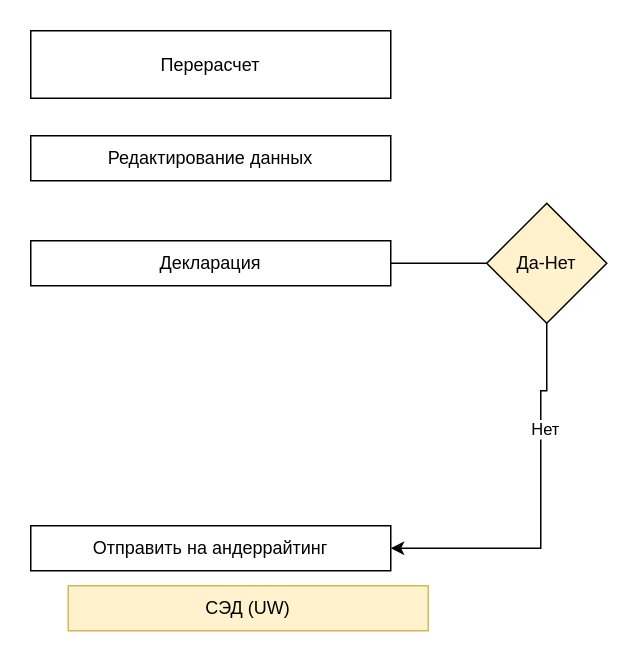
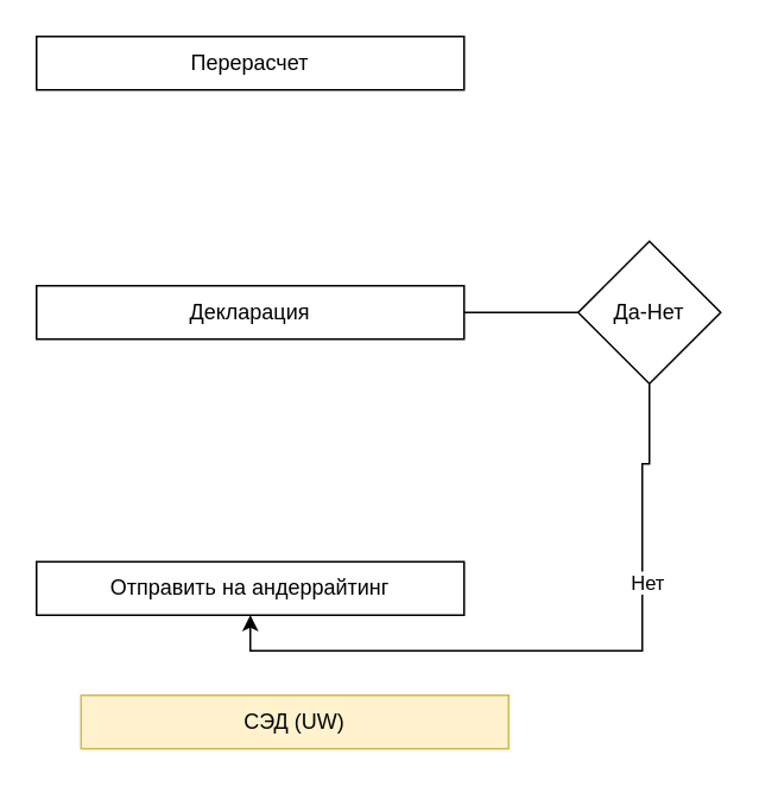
  <mxCell id="0" />
  <mxCell id="1" parent="0" />
- <mxCell id="2" value="Перерасчет" style="rounded=0;whiteSpace=wrap;html=1;" vertex="1" parent="1"><mxGeometry x="20" y="20" width="240" height="45" as="geometry" /></mxCell>
- <mxCell id="3" value="Редактирование данных" style="rounded=0;whiteSpace=wrap;html=1;" vertex="1" parent="1"><mxGeometry x="20" y="90" width="240" height="30" as="geometry" /></mxCell>
+ <mxCell id="2" value="Перерасчет" style="rounded=0;whiteSpace=wrap;html=1;" vertex="1" parent="1"><mxGeometry x="20" y="20" width="240" height="30" as="geometry" /></mxCell>
  <mxCell id="4" value="" style="edgeStyle=orthogonalEdgeStyle;rounded=0;orthogonalLoop=1;jettySize=auto;html=1;endArrow=none;" edge="1" parent="1" source="5" target="9"><mxGeometry relative="1" as="geometry" /></mxCell>
  <mxCell id="5" value="Декларация" style="rounded=0;whiteSpace=wrap;html=1;" vertex="1" parent="1"><mxGeometry x="20" y="160" width="240" height="30" as="geometry" /></mxCell>
- <mxCell id="6" value="Отправить на андеррайтинг" style="rounded=0;whiteSpace=wrap;html=1;" vertex="1" parent="1"><mxGeometry x="20" y="350" width="240" height="30" as="geometry" /></mxCell>
+ <mxCell id="6" value="Отправить на андеррайтинг" style="rounded=0;whiteSpace=wrap;html=1;" vertex="1" parent="1"><mxGeometry x="20" y="315" width="240" height="30" as="geometry" /></mxCell>
  <mxCell id="7" style="edgeStyle=orthogonalEdgeStyle;rounded=0;orthogonalLoop=1;jettySize=auto;html=1;" edge="1" parent="1" source="9" target="6"><mxGeometry relative="1" as="geometry"><mxPoint x="150" y="340" as="targetPoint" /><Array as="points"><mxPoint x="364" y="260" /><mxPoint x="360" y="260" /><mxPoint x="360" y="365" /></Array></mxGeometry></mxCell>
  <mxCell id="8" value="Нет" style="edgeLabel;html=1;align=center;verticalAlign=middle;resizable=0;points=[];" vertex="1" connectable="0" parent="7"><mxGeometry x="-0.417" y="2" relative="1" as="geometry"><mxPoint as="offset" /></mxGeometry></mxCell>
- <mxCell id="9" value="Да-Нет" style="rhombus;whiteSpace=wrap;html=1;fillColor=#fff2cc;" vertex="1" parent="1"><mxGeometry x="324" y="135" width="80" height="80" as="geometry" /></mxCell>
+ <mxCell id="9" value="Да-Нет" style="rhombus;whiteSpace=wrap;html=1;" vertex="1" parent="1"><mxGeometry x="324" y="135" width="80" height="80" as="geometry" /></mxCell>
  <mxCell id="10" value="СЭД (UW)" style="rounded=0;whiteSpace=wrap;html=1;labelBackgroundColor=none;fillColor=#fff2cc;strokeColor=#d6b656;" vertex="1" parent="1"><mxGeometry x="45" y="390" width="240" height="30" as="geometry" /></mxCell>
